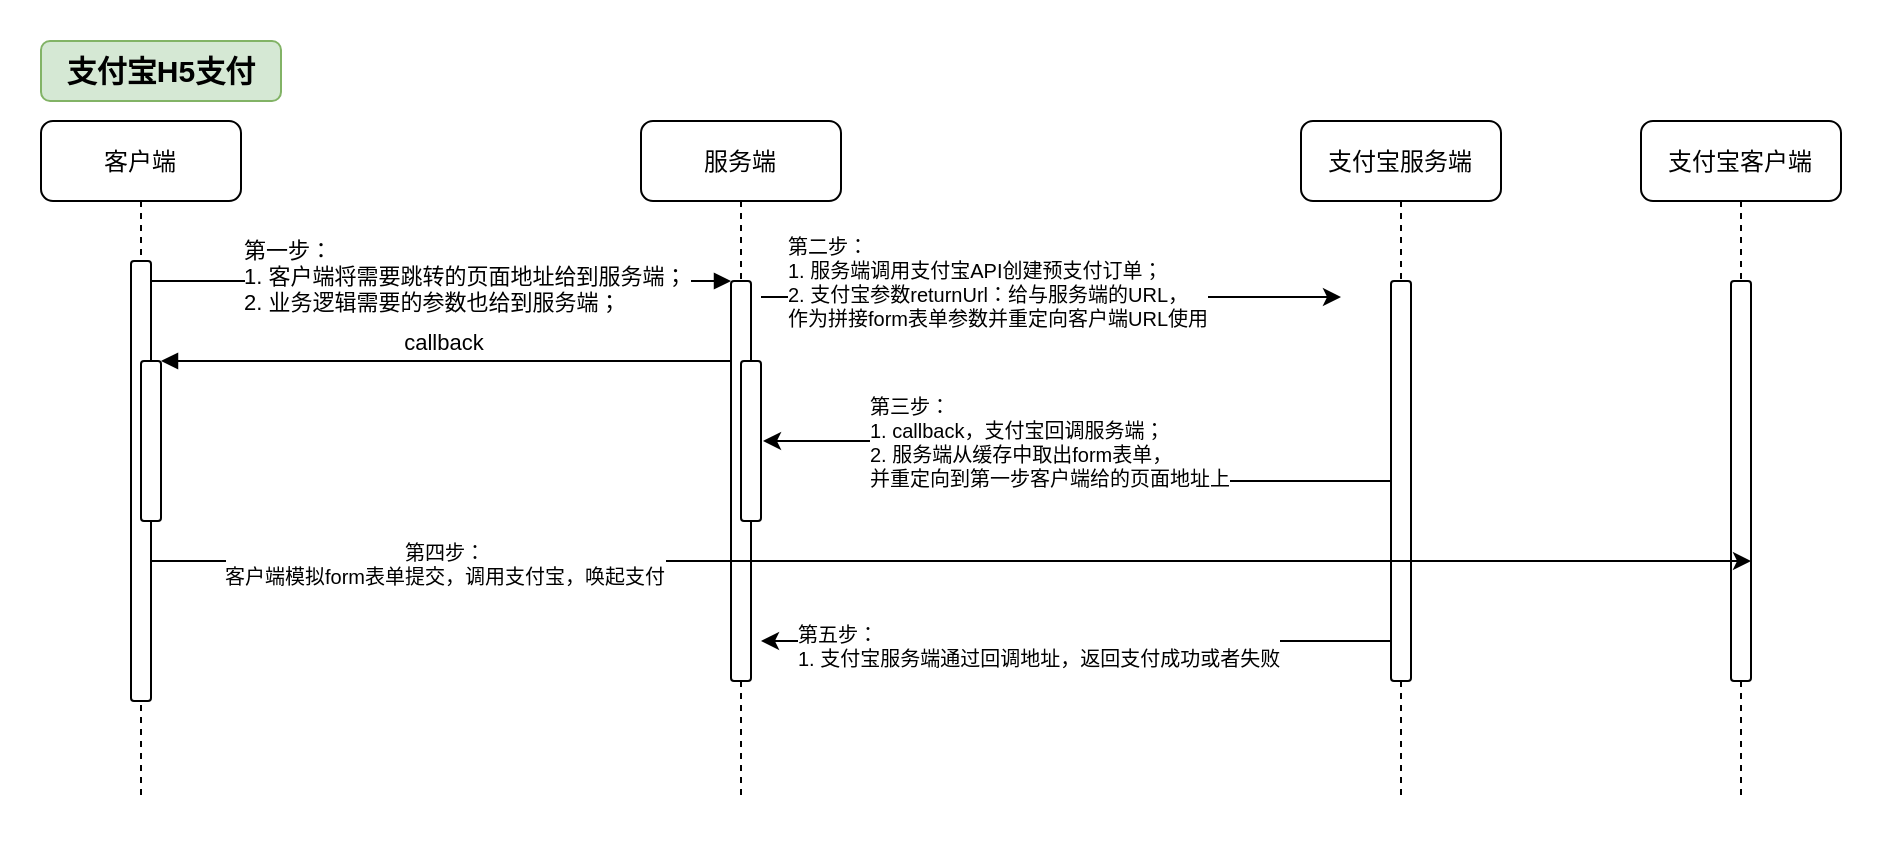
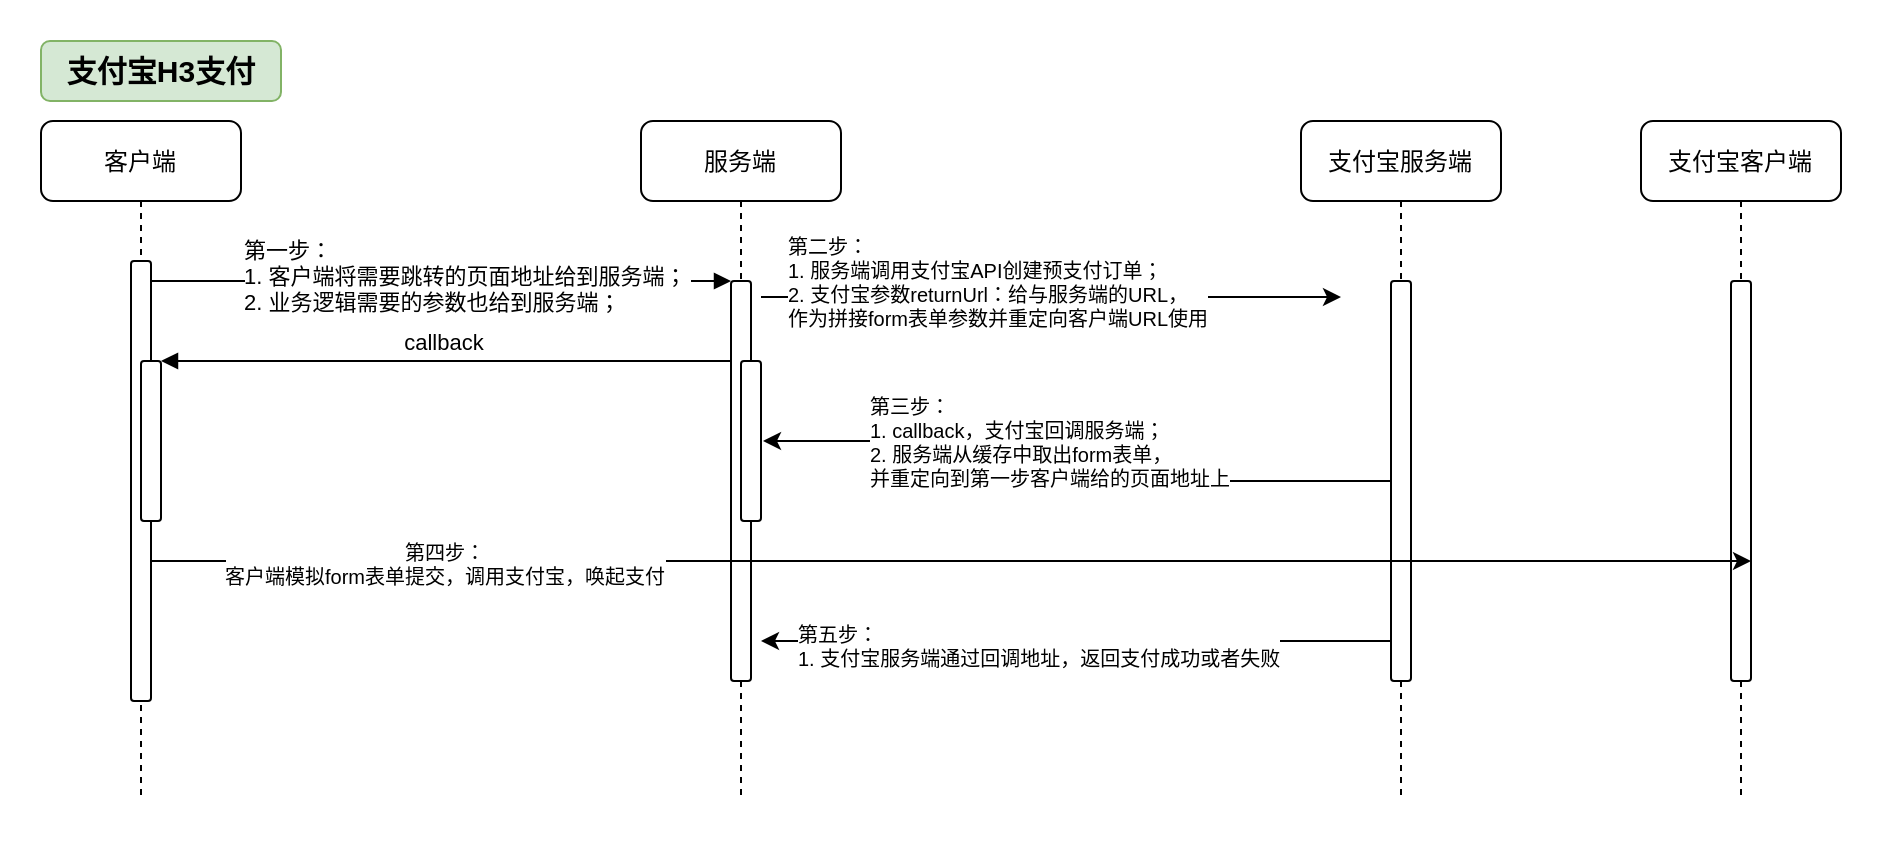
  <mxCell id="0" />
  <mxCell id="1" parent="0" />
  <mxCell id="2" value="客户端" style="shape=umlLifeline;perimeter=lifelinePerimeter;container=1;collapsible=0;recursiveResize=0;rounded=1;shadow=0;strokeWidth=1;" parent="1" vertex="1"><mxGeometry x="20" y="60" width="100" height="340" as="geometry" /></mxCell>
  <mxCell id="3" value="" style="points=[];perimeter=orthogonalPerimeter;rounded=1;shadow=0;strokeWidth=1;" parent="2" vertex="1"><mxGeometry x="45" y="70" width="10" height="220" as="geometry" /></mxCell>
  <mxCell id="4" value="" style="points=[];perimeter=orthogonalPerimeter;rounded=1;shadow=0;strokeWidth=1;" parent="2" vertex="1"><mxGeometry x="50" y="120" width="10" height="80" as="geometry" /></mxCell>
  <mxCell id="5" value="服务端" style="shape=umlLifeline;perimeter=lifelinePerimeter;container=1;collapsible=0;recursiveResize=0;rounded=1;shadow=0;strokeWidth=1;" parent="1" vertex="1"><mxGeometry x="320" y="60" width="100" height="340" as="geometry" /></mxCell>
  <mxCell id="6" value="" style="points=[];perimeter=orthogonalPerimeter;rounded=1;shadow=0;strokeWidth=1;" parent="5" vertex="1"><mxGeometry x="45" y="80" width="10" height="200" as="geometry" /></mxCell>
  <mxCell id="7" value="" style="points=[];perimeter=orthogonalPerimeter;rounded=1;shadow=0;strokeWidth=1;" vertex="1" parent="5"><mxGeometry x="50" y="120" width="10" height="80" as="geometry" /></mxCell>
  <mxCell id="8" value="第一步：&#10;1. 客户端将需要跳转的页面地址给到服务端；&#10;2. 业务逻辑需要的参数也给到服务端；" style="verticalAlign=bottom;endArrow=block;entryX=0;entryY=0;shadow=0;strokeWidth=1;align=left;rounded=1;" parent="1" source="3" target="6" edge="1"><mxGeometry x="-0.69" y="-20" relative="1" as="geometry"><mxPoint x="265" y="140" as="sourcePoint" /><mxPoint as="offset" /></mxGeometry></mxCell>
  <mxCell id="9" value="callback" style="verticalAlign=bottom;endArrow=block;entryX=1;entryY=0;shadow=0;strokeWidth=1;rounded=1;" parent="1" source="6" target="4" edge="1"><mxGeometry relative="1" as="geometry"><mxPoint x="230" y="180" as="sourcePoint" /></mxGeometry></mxCell>
  <mxCell id="10" value="支付宝服务端" style="shape=umlLifeline;perimeter=lifelinePerimeter;container=1;collapsible=0;recursiveResize=0;rounded=1;shadow=0;strokeWidth=1;" vertex="1" parent="1"><mxGeometry x="650" y="60" width="100" height="340" as="geometry" /></mxCell>
  <mxCell id="11" value="" style="points=[];perimeter=orthogonalPerimeter;rounded=1;shadow=0;strokeWidth=1;" vertex="1" parent="10"><mxGeometry x="45" y="80" width="10" height="200" as="geometry" /></mxCell>
  <mxCell id="12" style="edgeStyle=orthogonalEdgeStyle;rounded=1;orthogonalLoop=1;jettySize=auto;html=1;" edge="1" parent="1"><mxGeometry relative="1" as="geometry"><mxPoint x="380" y="148" as="sourcePoint" /><mxPoint x="670" y="148" as="targetPoint" /></mxGeometry></mxCell>
  <mxCell id="13" value="第二步：&lt;br style=&quot;font-size: 10px;&quot;&gt;1. 服务端调用支付宝API创建预支付订单；&lt;br style=&quot;font-size: 10px;&quot;&gt;2. 支付宝参数returnUrl：给与服务端的URL，&lt;br style=&quot;font-size: 10px;&quot;&gt;作为拼接form表单参数并重定向客户端URL使用" style="edgeLabel;html=1;align=left;verticalAlign=middle;resizable=0;points=[];fontSize=10;rounded=1;" vertex="1" connectable="0" parent="12"><mxGeometry x="-0.079" y="-2" relative="1" as="geometry"><mxPoint x="-122" y="-10" as="offset" /></mxGeometry></mxCell>
  <mxCell id="14" style="edgeStyle=orthogonalEdgeStyle;rounded=1;orthogonalLoop=1;jettySize=auto;html=1;entryX=1.1;entryY=0.5;entryDx=0;entryDy=0;entryPerimeter=0;fontSize=10;" edge="1" parent="1" source="11" target="7"><mxGeometry relative="1" as="geometry" /></mxCell>
  <mxCell id="15" value="第三步：&lt;br&gt;1. callback，支付宝回调服务端；&lt;br&gt;2. 服务端从缓存中取出form表单，&lt;br&gt;并重定向到第一步客户端给的页面地址上" style="edgeLabel;html=1;align=left;verticalAlign=middle;resizable=0;points=[];fontSize=10;rounded=1;" vertex="1" connectable="0" parent="14"><mxGeometry x="0.084" y="-1" relative="1" as="geometry"><mxPoint x="-101" y="1" as="offset" /></mxGeometry></mxCell>
  <mxCell id="16" value="支付宝客户端" style="shape=umlLifeline;perimeter=lifelinePerimeter;container=1;collapsible=0;recursiveResize=0;rounded=1;shadow=0;strokeWidth=1;" vertex="1" parent="1"><mxGeometry x="820" y="60" width="100" height="340" as="geometry" /></mxCell>
  <mxCell id="17" value="" style="points=[];perimeter=orthogonalPerimeter;rounded=1;shadow=0;strokeWidth=1;" vertex="1" parent="16"><mxGeometry x="45" y="80" width="10" height="200" as="geometry" /></mxCell>
  <mxCell id="18" style="edgeStyle=orthogonalEdgeStyle;rounded=1;orthogonalLoop=1;jettySize=auto;html=1;entryX=1;entryY=0.7;entryDx=0;entryDy=0;entryPerimeter=0;fontSize=10;" edge="1" parent="1" source="3" target="17"><mxGeometry relative="1" as="geometry"><Array as="points"><mxPoint x="820" y="280" /><mxPoint x="820" y="280" /></Array></mxGeometry></mxCell>
  <mxCell id="19" value="第四步：&lt;br&gt;客户端模拟form表单提交，调用支付宝，唤起支付" style="edgeLabel;html=1;align=center;verticalAlign=middle;resizable=0;points=[];fontSize=10;rounded=1;" vertex="1" connectable="0" parent="18"><mxGeometry x="-0.775" y="-1" relative="1" as="geometry"><mxPoint x="56" as="offset" /></mxGeometry></mxCell>
  <mxCell id="20" style="edgeStyle=orthogonalEdgeStyle;rounded=1;orthogonalLoop=1;jettySize=auto;html=1;entryX=1.5;entryY=0.9;entryDx=0;entryDy=0;entryPerimeter=0;fontSize=10;" edge="1" parent="1" source="11" target="6"><mxGeometry relative="1" as="geometry"><Array as="points"><mxPoint x="660" y="320" /><mxPoint x="660" y="320" /></Array></mxGeometry></mxCell>
  <mxCell id="21" value="第五步：&lt;br&gt;1. 支付宝服务端通过回调地址，返回支付成功或者失败" style="edgeLabel;html=1;align=left;verticalAlign=middle;resizable=0;points=[];fontSize=10;rounded=1;" vertex="1" connectable="0" parent="20"><mxGeometry x="0.322" y="2" relative="1" as="geometry"><mxPoint x="-90" as="offset" /></mxGeometry></mxCell>
- <mxCell id="22" value="支付宝H5支付" style="text;html=1;align=center;verticalAlign=middle;resizable=0;points=[];autosize=1;strokeColor=#82b366;fillColor=#d5e8d4;fontSize=15;fontStyle=1;rounded=1;" vertex="1" parent="1"><mxGeometry x="20" y="20" width="120" height="30" as="geometry" /></mxCell>
+ <mxCell id="22" value="支付宝H3支付" style="text;html=1;align=center;verticalAlign=middle;resizable=0;points=[];autosize=1;strokeColor=#82b366;fillColor=#d5e8d4;fontSize=15;fontStyle=1;rounded=1;" vertex="1" parent="1"><mxGeometry x="20" y="20" width="120" height="30" as="geometry" /></mxCell>
